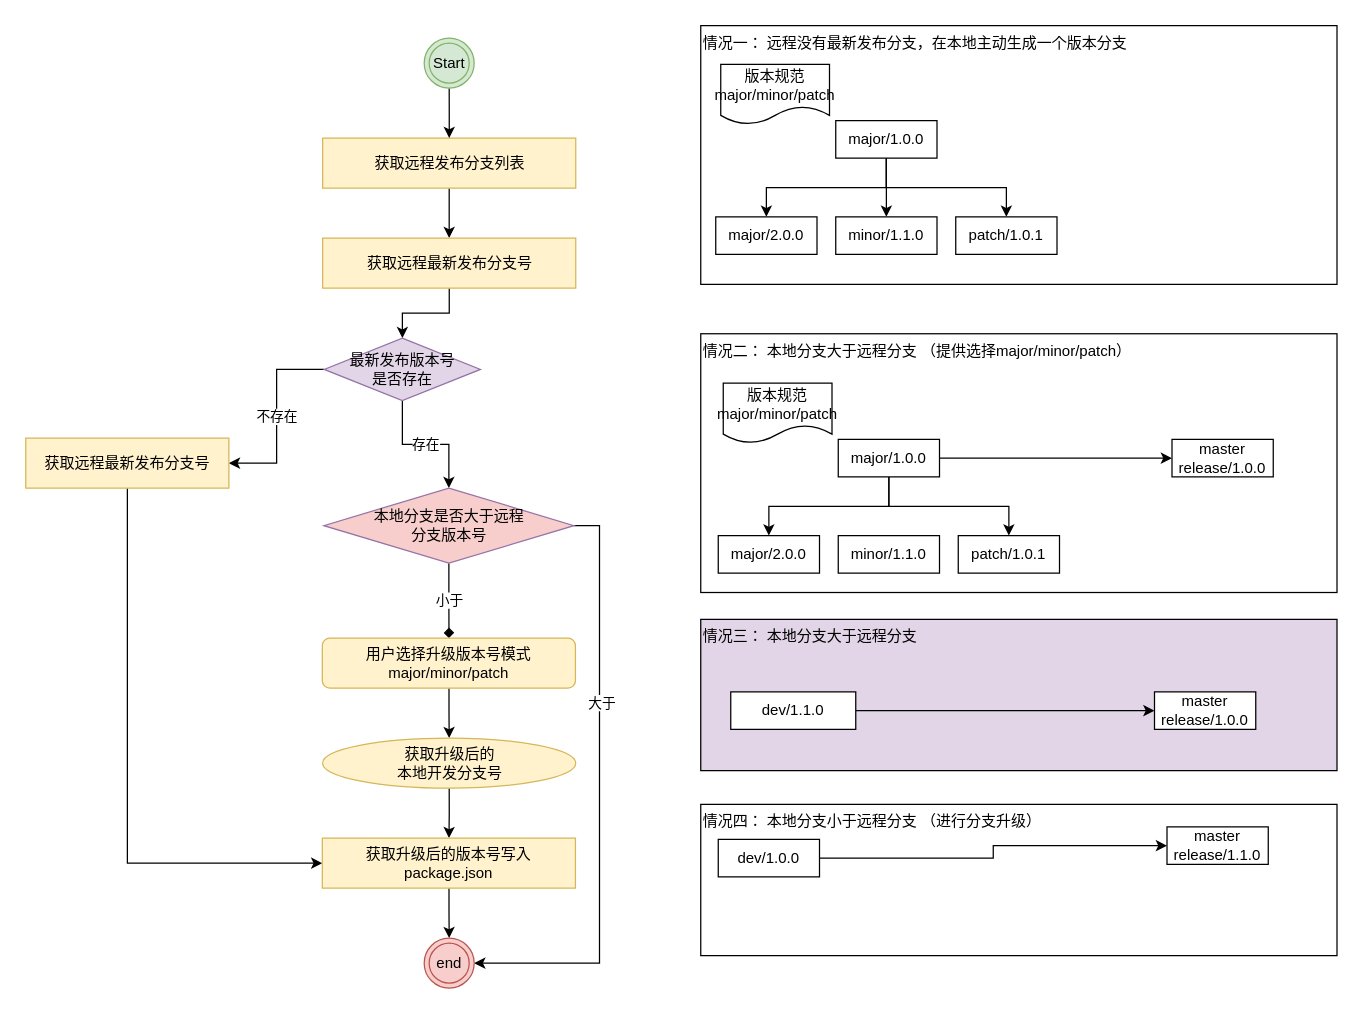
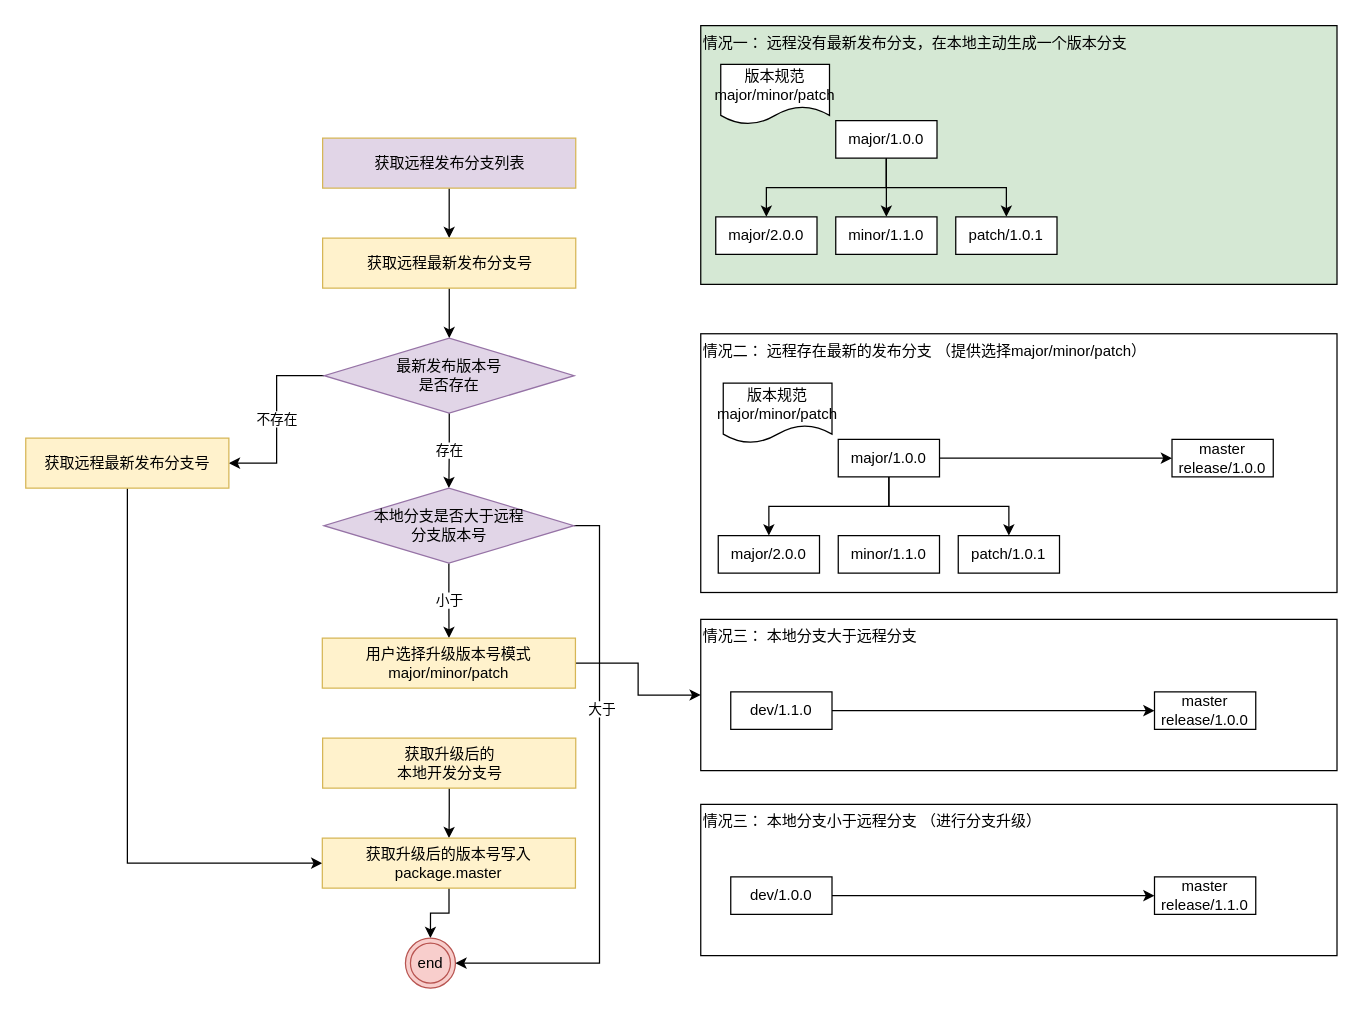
  <mxCell id="0" />
  <mxCell id="1" parent="0" />
- <mxCell id="2" value="情况一： 远程没有最新发布分支，在本地主动生成一个版本分支" style="rounded=0;whiteSpace=wrap;html=1;align=left;verticalAlign=top;" parent="1" vertex="1"><mxGeometry x="560" y="20" width="509" height="207" as="geometry" /></mxCell>
+ <mxCell id="2" value="情况一： 远程没有最新发布分支，在本地主动生成一个版本分支" style="rounded=0;whiteSpace=wrap;html=1;align=left;verticalAlign=top;fillColor=#d5e8d4;" parent="1" vertex="1"><mxGeometry x="560" y="20" width="509" height="207" as="geometry" /></mxCell>
  <mxCell id="3" value="" style="edgeStyle=orthogonalEdgeStyle;rounded=0;orthogonalLoop=1;jettySize=auto;html=1;" parent="1" source="4" target="8" edge="1"><mxGeometry relative="1" as="geometry" /></mxCell>
- <mxCell id="4" value="获取远程发布分支列表" style="rounded=0;whiteSpace=wrap;html=1;fillColor=#fff2cc;strokeColor=#d6b656;" parent="1" vertex="1"><mxGeometry x="257.5" y="110" width="202.5" height="40" as="geometry" /></mxCell>
- <mxCell id="5" value="" style="edgeStyle=orthogonalEdgeStyle;rounded=0;orthogonalLoop=1;jettySize=auto;html=1;" parent="1" source="6" target="4" edge="1"><mxGeometry relative="1" as="geometry" /></mxCell>
- <mxCell id="6" value="Start" style="ellipse;shape=doubleEllipse;whiteSpace=wrap;html=1;aspect=fixed;fillColor=#d5e8d4;strokeColor=#82b366;" parent="1" vertex="1"><mxGeometry x="338.75" y="30" width="40" height="40" as="geometry" /></mxCell>
+ <mxCell id="4" value="获取远程发布分支列表" style="rounded=0;whiteSpace=wrap;html=1;fillColor=#e1d5e7;strokeColor=#d6b656;" parent="1" vertex="1"><mxGeometry x="257.5" y="110" width="202.5" height="40" as="geometry" /></mxCell>
  <mxCell id="7" value="" style="edgeStyle=orthogonalEdgeStyle;rounded=0;orthogonalLoop=1;jettySize=auto;html=1;" parent="1" source="8" target="11" edge="1"><mxGeometry relative="1" as="geometry" /></mxCell>
  <mxCell id="8" value="获取远程最新发布分支号" style="rounded=0;whiteSpace=wrap;html=1;fillColor=#fff2cc;strokeColor=#d6b656;" parent="1" vertex="1"><mxGeometry x="257.5" y="190" width="202.5" height="40" as="geometry" /></mxCell>
  <mxCell id="9" value="不存在" style="edgeStyle=orthogonalEdgeStyle;rounded=0;orthogonalLoop=1;jettySize=auto;html=1;entryX=1;entryY=0.5;entryDx=0;entryDy=0;" parent="1" source="11" target="17" edge="1"><mxGeometry relative="1" as="geometry" /></mxCell>
  <mxCell id="10" value="存在" style="edgeStyle=orthogonalEdgeStyle;rounded=0;orthogonalLoop=1;jettySize=auto;html=1;" parent="1" source="11" target="15" edge="1"><mxGeometry relative="1" as="geometry" /></mxCell>
- <mxCell id="11" value="最新发布版本号&lt;br&gt;是否存在" style="rhombus;whiteSpace=wrap;html=1;fillColor=#e1d5e7;strokeColor=#9673a6;" parent="1" vertex="1"><mxGeometry x="258.75" y="270" width="125" height="50" as="geometry" /></mxCell>
- <mxCell id="12" value="小于" style="edgeStyle=orthogonalEdgeStyle;rounded=0;orthogonalLoop=1;jettySize=auto;html=1;endArrow=diamond;" parent="1" source="15" target="19" edge="1"><mxGeometry relative="1" as="geometry" /></mxCell>
+ <mxCell id="11" value="最新发布版本号&lt;br&gt;是否存在" style="rhombus;whiteSpace=wrap;html=1;fillColor=#e1d5e7;strokeColor=#9673a6;" parent="1" vertex="1"><mxGeometry x="258.75" y="270" width="200" height="60" as="geometry" /></mxCell>
+ <mxCell id="12" value="小于" style="edgeStyle=orthogonalEdgeStyle;rounded=0;orthogonalLoop=1;jettySize=auto;html=1;" parent="1" source="15" target="19" edge="1"><mxGeometry relative="1" as="geometry" /></mxCell>
  <mxCell id="13" style="edgeStyle=orthogonalEdgeStyle;rounded=0;orthogonalLoop=1;jettySize=auto;html=1;entryX=1;entryY=0.5;entryDx=0;entryDy=0;" parent="1" source="15" target="24" edge="1"><mxGeometry relative="1" as="geometry"><Array as="points"><mxPoint x="479" y="420" /><mxPoint x="479" y="770" /></Array></mxGeometry></mxCell>
  <mxCell id="14" value="大于" style="edgeLabel;html=1;align=center;verticalAlign=middle;resizable=0;points=[];" parent="13" vertex="1" connectable="0"><mxGeometry x="-0.312" y="1" relative="1" as="geometry"><mxPoint as="offset" /></mxGeometry></mxCell>
- <mxCell id="15" value="本地分支是否大于远程&lt;br&gt;分支版本号" style="rhombus;whiteSpace=wrap;html=1;fillColor=#f8cecc;strokeColor=#9673a6;" parent="1" vertex="1"><mxGeometry x="258.5" y="390" width="200" height="60" as="geometry" /></mxCell>
+ <mxCell id="15" value="本地分支是否大于远程&lt;br&gt;分支版本号" style="rhombus;whiteSpace=wrap;html=1;fillColor=#e1d5e7;strokeColor=#9673a6;" parent="1" vertex="1"><mxGeometry x="258.5" y="390" width="200" height="60" as="geometry" /></mxCell>
  <mxCell id="16" style="edgeStyle=orthogonalEdgeStyle;rounded=0;orthogonalLoop=1;jettySize=auto;html=1;entryX=0;entryY=0.5;entryDx=0;entryDy=0;" parent="1" source="17" target="23" edge="1"><mxGeometry relative="1" as="geometry"><Array as="points"><mxPoint x="101" y="690" /></Array></mxGeometry></mxCell>
  <mxCell id="17" value="获取远程最新发布分支号" style="rounded=0;whiteSpace=wrap;html=1;fillColor=#fff2cc;strokeColor=#d6b656;" parent="1" vertex="1"><mxGeometry x="20" y="350" width="162.5" height="40" as="geometry" /></mxCell>
- <mxCell id="18" value="" style="edgeStyle=orthogonalEdgeStyle;rounded=0;orthogonalLoop=1;jettySize=auto;html=1;" parent="1" source="19" target="21" edge="1"><mxGeometry relative="1" as="geometry" /></mxCell>
- <mxCell id="19" value="用户选择升级版本号模式&lt;br&gt;major/minor/patch" style="whiteSpace=wrap;html=1;fillColor=#fff2cc;strokeColor=#d6b656;rounded=1;" parent="1" vertex="1"><mxGeometry x="257.25" y="510" width="202.5" height="40" as="geometry" /></mxCell>
+ <mxCell id="18" value="" style="edgeStyle=orthogonalEdgeStyle;rounded=0;orthogonalLoop=1;jettySize=auto;html=1;" parent="1" source="19" target="43" edge="1"><mxGeometry relative="1" as="geometry" /></mxCell>
+ <mxCell id="19" value="用户选择升级版本号模式&lt;br&gt;major/minor/patch" style="rounded=0;whiteSpace=wrap;html=1;fillColor=#fff2cc;strokeColor=#d6b656;" parent="1" vertex="1"><mxGeometry x="257.25" y="510" width="202.5" height="40" as="geometry" /></mxCell>
  <mxCell id="20" value="" style="edgeStyle=orthogonalEdgeStyle;rounded=0;orthogonalLoop=1;jettySize=auto;html=1;" parent="1" source="21" target="23" edge="1"><mxGeometry relative="1" as="geometry" /></mxCell>
- <mxCell id="21" value="获取升级后的&lt;br&gt;本地开发分支号" style="ellipse;whiteSpace=wrap;html=1;fillColor=#fff2cc;strokeColor=#d6b656;" parent="1" vertex="1"><mxGeometry x="257.5" y="590" width="202.5" height="40" as="geometry" /></mxCell>
+ <mxCell id="21" value="获取升级后的&lt;br&gt;本地开发分支号" style="rounded=0;whiteSpace=wrap;html=1;fillColor=#fff2cc;strokeColor=#d6b656;" parent="1" vertex="1"><mxGeometry x="257.5" y="590" width="202.5" height="40" as="geometry" /></mxCell>
  <mxCell id="22" value="" style="edgeStyle=orthogonalEdgeStyle;rounded=0;orthogonalLoop=1;jettySize=auto;html=1;" parent="1" source="23" target="24" edge="1"><mxGeometry relative="1" as="geometry" /></mxCell>
- <mxCell id="23" value="获取升级后的版本号写入package.json" style="rounded=0;whiteSpace=wrap;html=1;fillColor=#fff2cc;strokeColor=#d6b656;" parent="1" vertex="1"><mxGeometry x="257.25" y="670" width="202.5" height="40" as="geometry" /></mxCell>
- <mxCell id="24" value="end" style="ellipse;shape=doubleEllipse;whiteSpace=wrap;html=1;aspect=fixed;fillColor=#f8cecc;strokeColor=#b85450;" parent="1" vertex="1"><mxGeometry x="338.75" y="750" width="40" height="40" as="geometry" /></mxCell>
+ <mxCell id="23" value="获取升级后的版本号写入package.master" style="rounded=0;whiteSpace=wrap;html=1;fillColor=#fff2cc;strokeColor=#d6b656;" parent="1" vertex="1"><mxGeometry x="257.25" y="670" width="202.5" height="40" as="geometry" /></mxCell>
+ <mxCell id="24" value="end" style="ellipse;shape=doubleEllipse;whiteSpace=wrap;html=1;aspect=fixed;fillColor=#f8cecc;strokeColor=#b85450;" parent="1" vertex="1"><mxGeometry x="323.75" y="750" width="40" height="40" as="geometry" /></mxCell>
  <mxCell id="25" style="edgeStyle=orthogonalEdgeStyle;rounded=0;orthogonalLoop=1;jettySize=auto;html=1;exitX=0.5;exitY=1;exitDx=0;exitDy=0;entryX=0.5;entryY=0;entryDx=0;entryDy=0;" parent="1" source="28" target="29" edge="1"><mxGeometry relative="1" as="geometry" /></mxCell>
  <mxCell id="26" style="edgeStyle=orthogonalEdgeStyle;rounded=0;orthogonalLoop=1;jettySize=auto;html=1;exitX=0.5;exitY=1;exitDx=0;exitDy=0;" parent="1" source="28" target="30" edge="1"><mxGeometry relative="1" as="geometry" /></mxCell>
  <mxCell id="27" style="edgeStyle=orthogonalEdgeStyle;rounded=0;orthogonalLoop=1;jettySize=auto;html=1;exitX=0.5;exitY=1;exitDx=0;exitDy=0;" parent="1" source="28" target="31" edge="1"><mxGeometry relative="1" as="geometry" /></mxCell>
  <mxCell id="28" value="major/1.0.0" style="rounded=0;whiteSpace=wrap;html=1;" parent="1" vertex="1"><mxGeometry x="668" y="96" width="81" height="30" as="geometry" /></mxCell>
  <mxCell id="29" value="major/2.0.0" style="rounded=0;whiteSpace=wrap;html=1;" parent="1" vertex="1"><mxGeometry x="572" y="173" width="81" height="30" as="geometry" /></mxCell>
  <mxCell id="30" value="minor/1.1.0" style="rounded=0;whiteSpace=wrap;html=1;" parent="1" vertex="1"><mxGeometry x="668" y="173" width="81" height="30" as="geometry" /></mxCell>
  <mxCell id="31" value="patch/1.0.1" style="rounded=0;whiteSpace=wrap;html=1;" parent="1" vertex="1"><mxGeometry x="764" y="173" width="81" height="30" as="geometry" /></mxCell>
  <mxCell id="32" value="版本规范&lt;br&gt;major/minor/patch" style="shape=document;whiteSpace=wrap;html=1;boundedLbl=1;" parent="1" vertex="1"><mxGeometry x="576" y="51" width="87" height="48" as="geometry" /></mxCell>
- <mxCell id="33" value="情况二： 本地分支大于远程分支 （提供选择major/minor/patch）" style="rounded=0;whiteSpace=wrap;html=1;align=left;verticalAlign=top;" parent="1" vertex="1"><mxGeometry x="560" y="266.5" width="509" height="207" as="geometry" /></mxCell>
+ <mxCell id="33" value="情况二： 远程存在最新的发布分支 （提供选择major/minor/patch）" style="rounded=0;whiteSpace=wrap;html=1;align=left;verticalAlign=top;" parent="1" vertex="1"><mxGeometry x="560" y="266.5" width="509" height="207" as="geometry" /></mxCell>
  <mxCell id="34" style="edgeStyle=orthogonalEdgeStyle;rounded=0;orthogonalLoop=1;jettySize=auto;html=1;exitX=0.5;exitY=1;exitDx=0;exitDy=0;entryX=0.5;entryY=0;entryDx=0;entryDy=0;" parent="1" source="37" target="38" edge="1"><mxGeometry relative="1" as="geometry" /></mxCell>
  <mxCell id="35" style="edgeStyle=orthogonalEdgeStyle;rounded=0;orthogonalLoop=1;jettySize=auto;html=1;exitX=0.5;exitY=1;exitDx=0;exitDy=0;" parent="1" source="37" target="40" edge="1"><mxGeometry relative="1" as="geometry" /></mxCell>
  <mxCell id="36" style="edgeStyle=orthogonalEdgeStyle;rounded=0;orthogonalLoop=1;jettySize=auto;html=1;exitX=1;exitY=0.5;exitDx=0;exitDy=0;" parent="1" source="37" target="42" edge="1"><mxGeometry relative="1" as="geometry" /></mxCell>
  <mxCell id="37" value="major/1.0.0" style="rounded=0;whiteSpace=wrap;html=1;" parent="1" vertex="1"><mxGeometry x="670" y="351" width="81" height="30" as="geometry" /></mxCell>
  <mxCell id="38" value="major/2.0.0" style="rounded=0;whiteSpace=wrap;html=1;" parent="1" vertex="1"><mxGeometry x="574" y="428" width="81" height="30" as="geometry" /></mxCell>
  <mxCell id="39" value="minor/1.1.0" style="rounded=0;whiteSpace=wrap;html=1;" parent="1" vertex="1"><mxGeometry x="670" y="428" width="81" height="30" as="geometry" /></mxCell>
  <mxCell id="40" value="patch/1.0.1" style="rounded=0;whiteSpace=wrap;html=1;" parent="1" vertex="1"><mxGeometry x="766" y="428" width="81" height="30" as="geometry" /></mxCell>
  <mxCell id="41" value="版本规范&lt;br&gt;major/minor/patch" style="shape=document;whiteSpace=wrap;html=1;boundedLbl=1;" parent="1" vertex="1"><mxGeometry x="578" y="306" width="87" height="48" as="geometry" /></mxCell>
  <mxCell id="42" value="master&lt;br&gt;release/1.0.0" style="rounded=0;whiteSpace=wrap;html=1;" parent="1" vertex="1"><mxGeometry x="937" y="351" width="81" height="30" as="geometry" /></mxCell>
- <mxCell id="43" value="情况三： 本地分支大于远程分支" style="rounded=0;whiteSpace=wrap;html=1;align=left;verticalAlign=top;fillColor=#e1d5e7;" parent="1" vertex="1"><mxGeometry x="560" y="495" width="509" height="121" as="geometry" /></mxCell>
+ <mxCell id="43" value="情况三： 本地分支大于远程分支" style="rounded=0;whiteSpace=wrap;html=1;align=left;verticalAlign=top;" parent="1" vertex="1"><mxGeometry x="560" y="495" width="509" height="121" as="geometry" /></mxCell>
  <mxCell id="44" style="edgeStyle=orthogonalEdgeStyle;rounded=0;orthogonalLoop=1;jettySize=auto;html=1;exitX=1;exitY=0.5;exitDx=0;exitDy=0;" parent="1" source="45" target="46" edge="1"><mxGeometry relative="1" as="geometry" /></mxCell>
- <mxCell id="45" value="dev/1.1.0" style="rounded=0;whiteSpace=wrap;html=1;" parent="1" vertex="1"><mxGeometry x="584" y="553" width="100" height="30" as="geometry" /></mxCell>
+ <mxCell id="45" value="dev/1.1.0" style="rounded=0;whiteSpace=wrap;html=1;" parent="1" vertex="1"><mxGeometry x="584" y="553" width="81" height="30" as="geometry" /></mxCell>
  <mxCell id="46" value="master&lt;br&gt;release/1.0.0" style="rounded=0;whiteSpace=wrap;html=1;" parent="1" vertex="1"><mxGeometry x="923" y="553" width="81" height="30" as="geometry" /></mxCell>
- <mxCell id="47" value="情况四： 本地分支小于远程分支 （进行分支升级）" style="rounded=0;whiteSpace=wrap;html=1;align=left;verticalAlign=top;" parent="1" vertex="1"><mxGeometry x="560" y="643" width="509" height="121" as="geometry" /></mxCell>
+ <mxCell id="47" value="情况三： 本地分支小于远程分支 （进行分支升级）" style="rounded=0;whiteSpace=wrap;html=1;align=left;verticalAlign=top;" parent="1" vertex="1"><mxGeometry x="560" y="643" width="509" height="121" as="geometry" /></mxCell>
  <mxCell id="48" style="edgeStyle=orthogonalEdgeStyle;rounded=0;orthogonalLoop=1;jettySize=auto;html=1;exitX=1;exitY=0.5;exitDx=0;exitDy=0;" parent="1" source="49" target="50" edge="1"><mxGeometry relative="1" as="geometry" /></mxCell>
- <mxCell id="49" value="dev/1.0.0" style="rounded=0;whiteSpace=wrap;html=1;" parent="1" vertex="1"><mxGeometry x="574" y="671" width="81" height="30" as="geometry" /></mxCell>
- <mxCell id="50" value="master&lt;br&gt;release/1.1.0" style="rounded=0;whiteSpace=wrap;html=1;" parent="1" vertex="1"><mxGeometry x="933" y="661" width="81" height="30" as="geometry" /></mxCell>
+ <mxCell id="49" value="dev/1.0.0" style="rounded=0;whiteSpace=wrap;html=1;" parent="1" vertex="1"><mxGeometry x="584" y="701" width="81" height="30" as="geometry" /></mxCell>
+ <mxCell id="50" value="master&lt;br&gt;release/1.1.0" style="rounded=0;whiteSpace=wrap;html=1;" parent="1" vertex="1"><mxGeometry x="923" y="701" width="81" height="30" as="geometry" /></mxCell>
